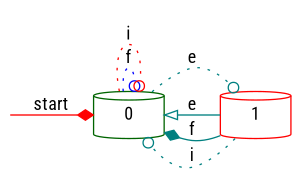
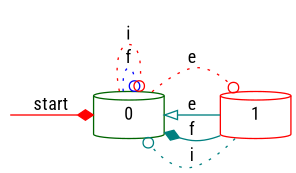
  digraph {
    rankdir=LR
    fontname="Roboto Condensed"
    node [shape=cylinder fontname="Roboto Condensed"]
    edge [color=teal style=dotted arrowhead=odot fontname="Roboto Condensed"]
    __start [shape=point style=invis]
    0 [color=darkgreen]
    1 [color=red]
    __start -> 0 [label=start color=red style=solid arrowhead=diamond]
    0 -> 0 [label=f color=blue]
    0 -> 0 [label=i color=red]
-   0 -> 1 [label=e]
+   0 -> 1 [label=e color=red]
    1 -> 0 [label=e style=solid arrowhead=onormal]
    1 -> 0 [label=f style=solid arrowhead=diamond]
    1 -> 0 [label=i]
  }
